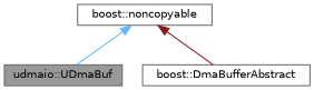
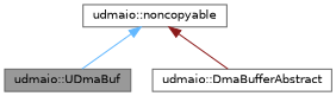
  digraph {
    node [color=gray40 fillcolor=white fontname=Helvetica fontsize=10 shape=box style=filled]
    edge [dir=back fontname=Helvetica fontsize=10 labelfontname=Helvetica labelfontsize=10 style=solid]
    n1 [fillcolor=grey60 fontcolor=black height=0.2 label="udmaio::UDmaBuf" width=0.4]
-   n2 [height=0.2 label="boost::DmaBufferAbstract" width=0.4]
-   n3 [height=0.2 label="boost::noncopyable" width=0.4]
+   n2 [height=0.2 label="udmaio::DmaBufferAbstract" width=0.4]
+   n3 [height=0.2 label="udmaio::noncopyable" width=0.4]
    n3 -> n1 [color=steelblue1]
    n3 -> n2 [color=firebrick4]
  }
